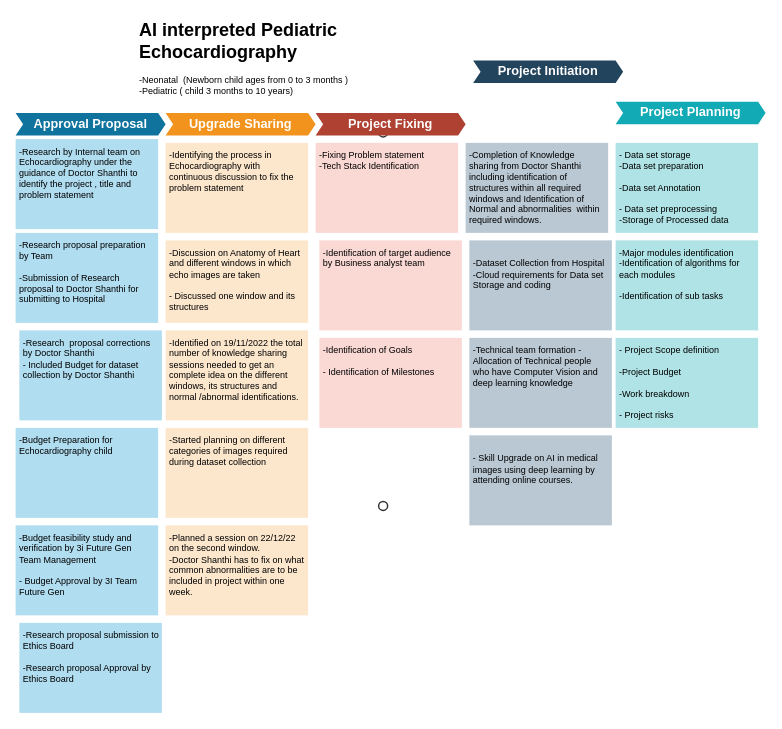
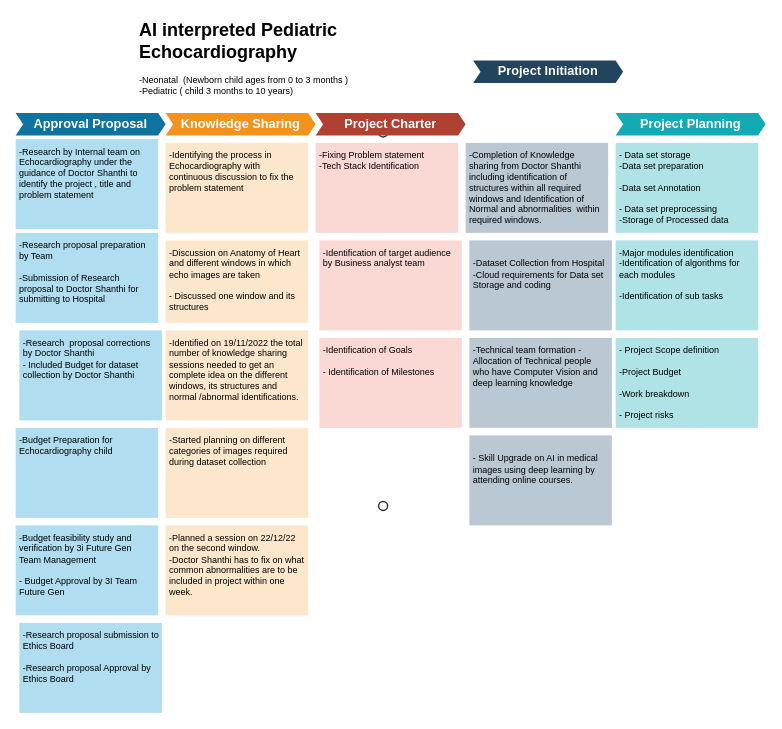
  <mxCell id="0" />
  <mxCell id="1" parent="0" />
  <mxCell id="2" value="" style="ellipse;whiteSpace=wrap;html=1;aspect=fixed;shadow=0;fillColor=none;strokeColor=#333333;fontSize=16;align=center;strokeWidth=2;" vertex="1" parent="1"><mxGeometry x="504" y="170" width="12" height="12" as="geometry" /></mxCell>
  <mxCell id="3" value="" style="ellipse;whiteSpace=wrap;html=1;aspect=fixed;shadow=0;fillColor=none;strokeColor=#333333;fontSize=16;align=center;strokeWidth=2;" vertex="1" parent="1"><mxGeometry x="504" y="668" width="12" height="12" as="geometry" /></mxCell>
  <mxCell id="4" value="Approval Proposal" style="shape=step;perimeter=stepPerimeter;whiteSpace=wrap;html=1;fixedSize=1;size=10;fillColor=#10739E;strokeColor=none;fontSize=17;fontColor=#FFFFFF;fontStyle=1;align=center;rounded=0;" vertex="1" parent="1"><mxGeometry x="20" y="150" width="200" height="30" as="geometry" /></mxCell>
- <mxCell id="5" value="Upgrade Sharing" style="shape=step;perimeter=stepPerimeter;whiteSpace=wrap;html=1;fixedSize=1;size=10;fillColor=#F2931E;strokeColor=none;fontSize=17;fontColor=#FFFFFF;fontStyle=1;align=center;rounded=0;" vertex="1" parent="1"><mxGeometry x="220" y="150" width="200" height="30" as="geometry" /></mxCell>
- <mxCell id="6" value="Project Fixing" style="shape=step;perimeter=stepPerimeter;whiteSpace=wrap;html=1;fixedSize=1;size=10;fillColor=#AE4132;strokeColor=none;fontSize=17;fontColor=#FFFFFF;fontStyle=1;align=center;rounded=0;" vertex="1" parent="1"><mxGeometry x="420" y="150" width="200" height="30" as="geometry" /></mxCell>
+ <mxCell id="5" value="Knowledge Sharing" style="shape=step;perimeter=stepPerimeter;whiteSpace=wrap;html=1;fixedSize=1;size=10;fillColor=#F2931E;strokeColor=none;fontSize=17;fontColor=#FFFFFF;fontStyle=1;align=center;rounded=0;" vertex="1" parent="1"><mxGeometry x="220" y="150" width="200" height="30" as="geometry" /></mxCell>
+ <mxCell id="6" value="Project Charter" style="shape=step;perimeter=stepPerimeter;whiteSpace=wrap;html=1;fixedSize=1;size=10;fillColor=#AE4132;strokeColor=none;fontSize=17;fontColor=#FFFFFF;fontStyle=1;align=center;rounded=0;" vertex="1" parent="1"><mxGeometry x="420" y="150" width="200" height="30" as="geometry" /></mxCell>
  <mxCell id="7" value="Project Initiation" style="shape=step;perimeter=stepPerimeter;whiteSpace=wrap;html=1;fixedSize=1;size=10;fillColor=#23445D;strokeColor=none;fontSize=17;fontColor=#FFFFFF;fontStyle=1;align=center;rounded=0;" vertex="1" parent="1"><mxGeometry x="630" y="80" width="200" height="30" as="geometry" /></mxCell>
- <mxCell id="8" value="Project Planning" style="shape=step;perimeter=stepPerimeter;whiteSpace=wrap;html=1;fixedSize=1;size=10;fillColor=#12AAB5;strokeColor=none;fontSize=17;fontColor=#FFFFFF;fontStyle=1;align=center;rounded=0;" vertex="1" parent="1"><mxGeometry x="820" y="135" width="200" height="30" as="geometry" /></mxCell>
+ <mxCell id="8" value="Project Planning" style="shape=step;perimeter=stepPerimeter;whiteSpace=wrap;html=1;fixedSize=1;size=10;fillColor=#12AAB5;strokeColor=none;fontSize=17;fontColor=#FFFFFF;fontStyle=1;align=center;rounded=0;" vertex="1" parent="1"><mxGeometry x="820" y="150" width="200" height="30" as="geometry" /></mxCell>
  <mxCell id="9" value="-Research proposal preparation by Team&amp;nbsp;&lt;br&gt;&lt;br&gt;-Submission of Research proposal to Doctor Shanthi for submitting to Hospital" style="shape=rect;fillColor=#B1DDF0;strokeColor=none;fontSize=12;html=1;whiteSpace=wrap;align=left;verticalAlign=top;spacing=5;rounded=0;" vertex="1" parent="1"><mxGeometry x="20" y="310" width="190" height="120" as="geometry" /></mxCell>
  <mxCell id="10" value="-Research&amp;nbsp; proposal corrections by Doctor Shanthi&lt;br&gt;- Included Budget for dataset collection by Doctor Shanthi" style="shape=rect;fillColor=#B1DDF0;strokeColor=none;fontSize=12;html=1;whiteSpace=wrap;align=left;verticalAlign=top;spacing=5;rounded=0;" vertex="1" parent="1"><mxGeometry x="25" y="440" width="190" height="120" as="geometry" /></mxCell>
  <mxCell id="11" value="-Budget feasibility study and verification by 3i Future Gen Team Management&lt;br&gt;&lt;br&gt;- Budget Approval by 3I Team Future Gen" style="shape=rect;fillColor=#B1DDF0;strokeColor=none;fontSize=12;html=1;whiteSpace=wrap;align=left;verticalAlign=top;spacing=5;rounded=0;" vertex="1" parent="1"><mxGeometry x="20" y="700" width="190" height="120" as="geometry" /></mxCell>
  <mxCell id="12" value="-Identifying the process in Echocardiography with continuous discussion to fix the problem statement" style="shape=rect;fillColor=#FCE7CD;strokeColor=none;fontSize=12;html=1;whiteSpace=wrap;align=left;verticalAlign=top;spacing=5;rounded=0;" vertex="1" parent="1"><mxGeometry x="220" y="190" width="190" height="120" as="geometry" /></mxCell>
  <mxCell id="13" value="-Discussion on Anatomy of Heart and different windows in which echo images are taken&lt;br&gt;&lt;br&gt;- Discussed one window and its structures&amp;nbsp;" style="shape=rect;fillColor=#FCE7CD;strokeColor=none;fontSize=12;html=1;whiteSpace=wrap;align=left;verticalAlign=top;spacing=5;rounded=0;" vertex="1" parent="1"><mxGeometry x="220" y="320" width="190" height="110" as="geometry" /></mxCell>
  <mxCell id="14" value="-Identified on 19/11/2022 the total number of knowledge sharing sessions needed to get an complete idea on the different&amp;nbsp; windows, its structures and normal /abnormal identifications.&lt;br&gt;" style="shape=rect;fillColor=#FCE7CD;strokeColor=none;fontSize=12;html=1;whiteSpace=wrap;align=left;verticalAlign=top;spacing=5;rounded=0;" vertex="1" parent="1"><mxGeometry x="220" y="440" width="190" height="120" as="geometry" /></mxCell>
  <mxCell id="15" value="-Fixing Problem statement&lt;br&gt;-Tech Stack Identification" style="shape=rect;fillColor=#FAD9D5;strokeColor=none;fontSize=12;html=1;whiteSpace=wrap;align=left;verticalAlign=top;spacing=5;rounded=0;" vertex="1" parent="1"><mxGeometry x="420" y="190" width="190" height="120" as="geometry" /></mxCell>
  <mxCell id="16" value="-Identification of target audience by Business analyst team" style="shape=rect;fillColor=#FAD9D5;strokeColor=none;fontSize=12;html=1;whiteSpace=wrap;align=left;verticalAlign=top;spacing=5;rounded=0;" vertex="1" parent="1"><mxGeometry x="425" y="320" width="190" height="120" as="geometry" /></mxCell>
  <mxCell id="17" value="&lt;br style=&quot;border-color: var(--border-color);&quot;&gt;-Dataset Collection from Hospital&lt;br&gt;-Cloud requirements for Data set Storage and coding" style="shape=rect;fillColor=#BAC8D3;strokeColor=none;fontSize=12;html=1;whiteSpace=wrap;align=left;verticalAlign=top;spacing=5;rounded=0;" vertex="1" parent="1"><mxGeometry x="625" y="320" width="190" height="120" as="geometry" /></mxCell>
  <mxCell id="18" value="-Technical team formation -Allocation of Technical people who have Computer Vision and deep learning knowledge" style="shape=rect;fillColor=#BAC8D3;strokeColor=none;fontSize=12;html=1;whiteSpace=wrap;align=left;verticalAlign=top;spacing=5;rounded=0;" vertex="1" parent="1"><mxGeometry x="625" y="450" width="190" height="120" as="geometry" /></mxCell>
  <mxCell id="19" value="&lt;br style=&quot;border-color: var(--border-color);&quot;&gt;- Skill Upgrade on AI in medical images using deep learning by attending online courses." style="shape=rect;fillColor=#BAC8D3;strokeColor=none;fontSize=12;html=1;whiteSpace=wrap;align=left;verticalAlign=top;spacing=5;rounded=0;" vertex="1" parent="1"><mxGeometry x="625" y="580" width="190" height="120" as="geometry" /></mxCell>
  <mxCell id="20" value="- Data set storage&amp;nbsp;&lt;br&gt;-Data set preparation&lt;br&gt;&lt;br&gt;-Data set Annotation&lt;br&gt;&lt;br&gt;- Data set preprocessing&lt;br&gt;-Storage of Processed data&lt;br&gt;" style="shape=rect;fillColor=#B0E3E6;strokeColor=none;fontSize=12;html=1;whiteSpace=wrap;align=left;verticalAlign=top;spacing=5;rounded=0;" vertex="1" parent="1"><mxGeometry x="820" y="190" width="190" height="120" as="geometry" /></mxCell>
  <mxCell id="21" value="-Major modules identification&lt;br&gt;-Identification of algorithms for each modules&lt;br&gt;&lt;br&gt;-Identification of sub tasks" style="shape=rect;fillColor=#B0E3E6;strokeColor=none;fontSize=12;html=1;whiteSpace=wrap;align=left;verticalAlign=top;spacing=5;rounded=0;" vertex="1" parent="1"><mxGeometry x="820" y="320" width="190" height="120" as="geometry" /></mxCell>
  <mxCell id="22" value="- Project Scope definition&lt;br&gt;&lt;br&gt;-Project Budget&amp;nbsp;&lt;br&gt;&lt;br&gt;-Work breakdown&amp;nbsp;&lt;br&gt;&lt;br&gt;- Project risks&lt;br&gt;" style="shape=rect;fillColor=#B0E3E6;strokeColor=none;fontSize=12;html=1;whiteSpace=wrap;align=left;verticalAlign=top;spacing=5;rounded=0;" vertex="1" parent="1"><mxGeometry x="820" y="450" width="190" height="120" as="geometry" /></mxCell>
  <mxCell id="23" value="-Research proposal submission to Ethics Board&lt;br&gt;&lt;br&gt;-Research proposal Approval by Ethics Board" style="shape=rect;fillColor=#B1DDF0;strokeColor=none;fontSize=12;html=1;whiteSpace=wrap;align=left;verticalAlign=top;spacing=5;rounded=0;" vertex="1" parent="1"><mxGeometry x="25" y="830" width="190" height="120" as="geometry" /></mxCell>
  <mxCell id="24" value="-Started planning on different categories of images required during dataset collection" style="shape=rect;fillColor=#FCE7CD;strokeColor=none;fontSize=12;html=1;whiteSpace=wrap;align=left;verticalAlign=top;spacing=5;rounded=0;" vertex="1" parent="1"><mxGeometry x="220" y="570" width="190" height="120" as="geometry" /></mxCell>
  <mxCell id="25" value="-Budget Preparation for Echocardiography child" style="shape=rect;fillColor=#B1DDF0;strokeColor=none;fontSize=12;html=1;whiteSpace=wrap;align=left;verticalAlign=top;spacing=5;rounded=0;" vertex="1" parent="1"><mxGeometry x="20" y="570" width="190" height="120" as="geometry" /></mxCell>
  <mxCell id="26" value="-Research by Internal team on Echocardiography under the guidance of Doctor Shanthi to identify the project , title and&amp;nbsp; problem statement&amp;nbsp;" style="shape=rect;fillColor=#B1DDF0;strokeColor=none;fontSize=12;html=1;whiteSpace=wrap;align=left;verticalAlign=top;spacing=5;rounded=0;" vertex="1" parent="1"><mxGeometry x="20" y="185" width="190" height="120" as="geometry" /></mxCell>
  <mxCell id="27" value="-Planned a session on 22/12/22 on the second window.&lt;br&gt;-Doctor Shanthi has to fix on what common abnormalities are to be included in project within one week.&amp;nbsp; &amp;nbsp;" style="shape=rect;fillColor=#FCE7CD;strokeColor=none;fontSize=12;html=1;whiteSpace=wrap;align=left;verticalAlign=top;spacing=5;rounded=0;" vertex="1" parent="1"><mxGeometry x="220" y="700" width="190" height="120" as="geometry" /></mxCell>
  <mxCell id="28" value="&lt;h1&gt;AI interpreted Pediatric Echocardiography&lt;/h1&gt;&lt;div&gt;&lt;span style=&quot;background-color: initial;&quot;&gt;-Neonatal&amp;nbsp; (Newborn child ages from 0 to 3 months )&lt;/span&gt;&lt;br&gt;&lt;/div&gt;&lt;div&gt;-Pediatric ( child 3 months to 10 years)&amp;nbsp;&lt;/div&gt;&lt;div&gt;&lt;br&gt;&lt;/div&gt;" style="text;html=1;strokeColor=none;fillColor=none;spacing=5;spacingTop=-20;whiteSpace=wrap;overflow=hidden;rounded=0;" vertex="1" parent="1"><mxGeometry x="180" y="20" width="410" height="120" as="geometry" /></mxCell>
  <mxCell id="29" value="-Identification of Goals&amp;nbsp;&lt;br&gt;&lt;br&gt;- Identification of Milestones" style="shape=rect;fillColor=#FAD9D5;strokeColor=none;fontSize=12;html=1;whiteSpace=wrap;align=left;verticalAlign=top;spacing=5;rounded=0;" vertex="1" parent="1"><mxGeometry x="425" y="450" width="190" height="120" as="geometry" /></mxCell>
  <mxCell id="30" value="-Completion of Knowledge sharing from Doctor Shanthi including identification of structures within all required windows and Identification of&amp;nbsp;&lt;br&gt;Normal and abnormalities&amp;nbsp; within required windows.&lt;br&gt;" style="shape=rect;fillColor=#BAC8D3;strokeColor=none;fontSize=12;html=1;whiteSpace=wrap;align=left;verticalAlign=top;spacing=5;rounded=0;" vertex="1" parent="1"><mxGeometry x="620" y="190" width="190" height="120" as="geometry" /></mxCell>
